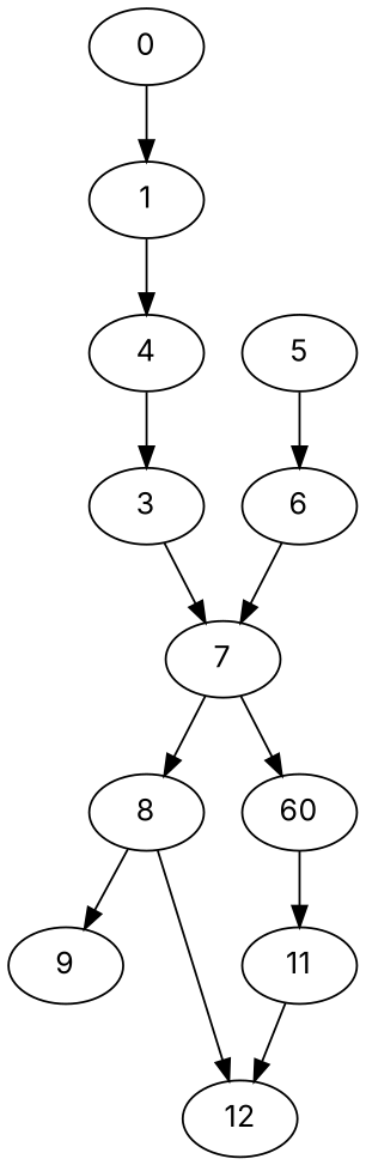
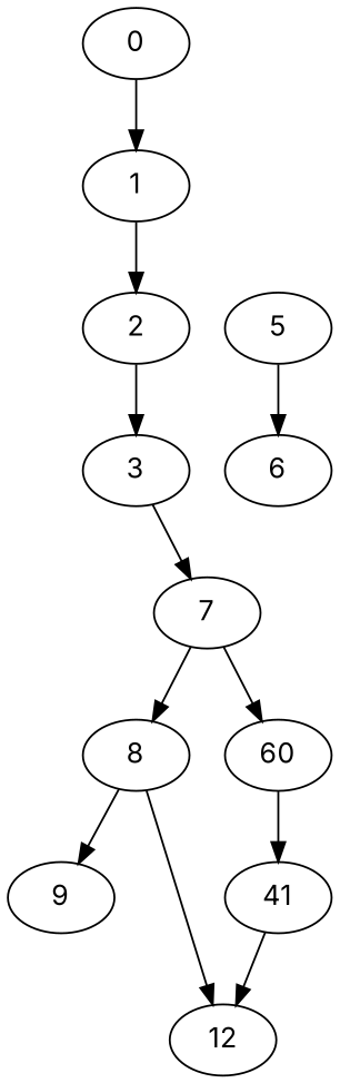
  digraph {
    fontname=Inter
    node [fontname=Inter]
    edge [fontname=Inter]
    0
    1
-   2 [label=4]
+   2
    3
    7
    8
    n7 [label=60]
    5
    6
    9
    12
-   11
+   11 [label=41]
    0 -> 1
    1 -> 2
    2 -> 3
    3 -> 7
    7 -> 8
    7 -> n7
    8 -> 9
    8 -> 12
    n7 -> 11
    5 -> 6
-   6 -> 7
    11 -> 12
  }
